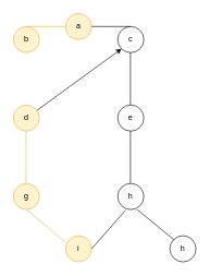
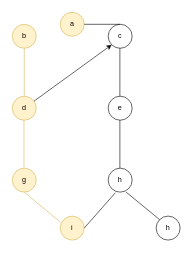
  <mxCell id="0" />
  <mxCell id="1" parent="0" />
  <mxCell id="2" value="a" style="ellipse;whiteSpace=wrap;html=1;aspect=fixed;fillColor=#fff2cc;strokeColor=#d6b656;" vertex="1" parent="1"><mxGeometry x="100" y="20" width="40" height="40" as="geometry" /></mxCell>
  <mxCell id="3" value="b" style="ellipse;whiteSpace=wrap;html=1;aspect=fixed;fillColor=#fff2cc;strokeColor=#d6b656;" vertex="1" parent="1"><mxGeometry x="20" y="40" width="40" height="40" as="geometry" /></mxCell>
  <mxCell id="4" value="d" style="ellipse;whiteSpace=wrap;html=1;aspect=fixed;fillColor=#fff2cc;strokeColor=#d6b656;" vertex="1" parent="1"><mxGeometry x="20" y="160" width="40" height="40" as="geometry" /></mxCell>
  <mxCell id="5" value="g" style="ellipse;whiteSpace=wrap;html=1;aspect=fixed;fillColor=#fff2cc;strokeColor=#d6b656;" vertex="1" parent="1"><mxGeometry x="20" y="280" width="40" height="40" as="geometry" /></mxCell>
  <mxCell id="6" value="i" style="ellipse;whiteSpace=wrap;html=1;aspect=fixed;fillColor=#fff2cc;strokeColor=#d6b656;" vertex="1" parent="1"><mxGeometry x="100" y="360" width="40" height="40" as="geometry" /></mxCell>
  <mxCell id="7" value="h" style="ellipse;whiteSpace=wrap;html=1;aspect=fixed;" vertex="1" parent="1"><mxGeometry x="180" y="280" width="40" height="40" as="geometry" /></mxCell>
  <mxCell id="8" value="e" style="ellipse;whiteSpace=wrap;html=1;aspect=fixed;" vertex="1" parent="1"><mxGeometry x="180" y="160" width="40" height="40" as="geometry" /></mxCell>
  <mxCell id="9" value="c" style="ellipse;whiteSpace=wrap;html=1;aspect=fixed;" vertex="1" parent="1"><mxGeometry x="180" y="40" width="40" height="40" as="geometry" /></mxCell>
- <mxCell id="10" value="" style="endArrow=none;html=1;rounded=0;entryX=0;entryY=0.5;entryDx=0;entryDy=0;exitX=0.5;exitY=0;exitDx=0;exitDy=0;fillColor=#fff2cc;strokeColor=#d6b656;" edge="1" parent="1" source="3" target="2"><mxGeometry width="50" height="50" relative="1" as="geometry"><mxPoint x="70" y="50" as="sourcePoint" /><mxPoint x="120" y="0" as="targetPoint" /></mxGeometry></mxCell>
  <mxCell id="11" value="" style="endArrow=none;html=1;rounded=0;exitX=1;exitY=0.5;exitDx=0;exitDy=0;entryX=0.3;entryY=1.025;entryDx=0;entryDy=0;entryPerimeter=0;" edge="1" parent="1" source="6" target="7"><mxGeometry width="50" height="50" relative="1" as="geometry"><mxPoint x="180.002" y="375.858" as="sourcePoint" /><mxPoint x="200" y="320" as="targetPoint" /></mxGeometry></mxCell>
  <mxCell id="12" value="" style="endArrow=classic;html=1;rounded=0;entryX=0;entryY=1;entryDx=0;entryDy=0;" edge="1" parent="1" source="4" target="9"><mxGeometry width="50" height="50" relative="1" as="geometry"><mxPoint x="100.002" y="175.858" as="sourcePoint" /><mxPoint x="185.86" y="110" as="targetPoint" /></mxGeometry></mxCell>
+ <mxCell id="13" value="" style="endArrow=none;html=1;rounded=0;entryX=0.5;entryY=1;entryDx=0;entryDy=0;exitX=0.5;exitY=0;exitDx=0;exitDy=0;fillColor=#fff2cc;strokeColor=#d6b656;" edge="1" parent="1" source="4" target="3"><mxGeometry width="50" height="50" relative="1" as="geometry"><mxPoint x="10" y="140" as="sourcePoint" /><mxPoint x="60" y="90" as="targetPoint" /></mxGeometry></mxCell>
  <mxCell id="14" value="" style="endArrow=none;html=1;rounded=0;entryX=0.5;entryY=1;entryDx=0;entryDy=0;exitX=0.5;exitY=0;exitDx=0;exitDy=0;fillColor=#fff2cc;strokeColor=#d6b656;" edge="1" parent="1"><mxGeometry width="50" height="50" relative="1" as="geometry"><mxPoint x="39.5" y="280" as="sourcePoint" /><mxPoint x="39.5" y="200" as="targetPoint" /></mxGeometry></mxCell>
  <mxCell id="15" value="" style="endArrow=none;html=1;rounded=0;entryX=0.5;entryY=1;entryDx=0;entryDy=0;exitX=0.5;exitY=0;exitDx=0;exitDy=0;" edge="1" parent="1"><mxGeometry width="50" height="50" relative="1" as="geometry"><mxPoint x="199.5" y="280" as="sourcePoint" /><mxPoint x="199.5" y="200" as="targetPoint" /></mxGeometry></mxCell>
  <mxCell id="16" value="" style="endArrow=none;html=1;rounded=0;entryX=0.5;entryY=1;entryDx=0;entryDy=0;exitX=0.5;exitY=0;exitDx=0;exitDy=0;" edge="1" parent="1"><mxGeometry width="50" height="50" relative="1" as="geometry"><mxPoint x="199.5" y="160" as="sourcePoint" /><mxPoint x="199.5" y="80" as="targetPoint" /></mxGeometry></mxCell>
  <mxCell id="17" value="" style="endArrow=none;html=1;rounded=0;entryX=1;entryY=0.5;entryDx=0;entryDy=0;exitX=0.5;exitY=0;exitDx=0;exitDy=0;" edge="1" parent="1" source="9" target="2"><mxGeometry width="50" height="50" relative="1" as="geometry"><mxPoint x="135" y="60" as="sourcePoint" /><mxPoint x="185" y="10" as="targetPoint" /></mxGeometry></mxCell>
  <mxCell id="18" value="" style="endArrow=none;html=1;rounded=0;fillColor=#fff2cc;strokeColor=#d6b656;" edge="1" parent="1"><mxGeometry width="50" height="50" relative="1" as="geometry"><mxPoint x="100" y="370" as="sourcePoint" /><mxPoint x="40" y="320" as="targetPoint" /></mxGeometry></mxCell>
  <mxCell id="19" value="h" style="ellipse;whiteSpace=wrap;html=1;aspect=fixed;" vertex="1" parent="1"><mxGeometry x="260" y="360" width="40" height="40" as="geometry" /></mxCell>
  <mxCell id="20" value="" style="endArrow=none;html=1;rounded=0;exitX=0;exitY=0;exitDx=0;exitDy=0;" edge="1" parent="1" source="19"><mxGeometry width="50" height="50" relative="1" as="geometry"><mxPoint x="280" y="370" as="sourcePoint" /><mxPoint x="210" y="320" as="targetPoint" /></mxGeometry></mxCell>
